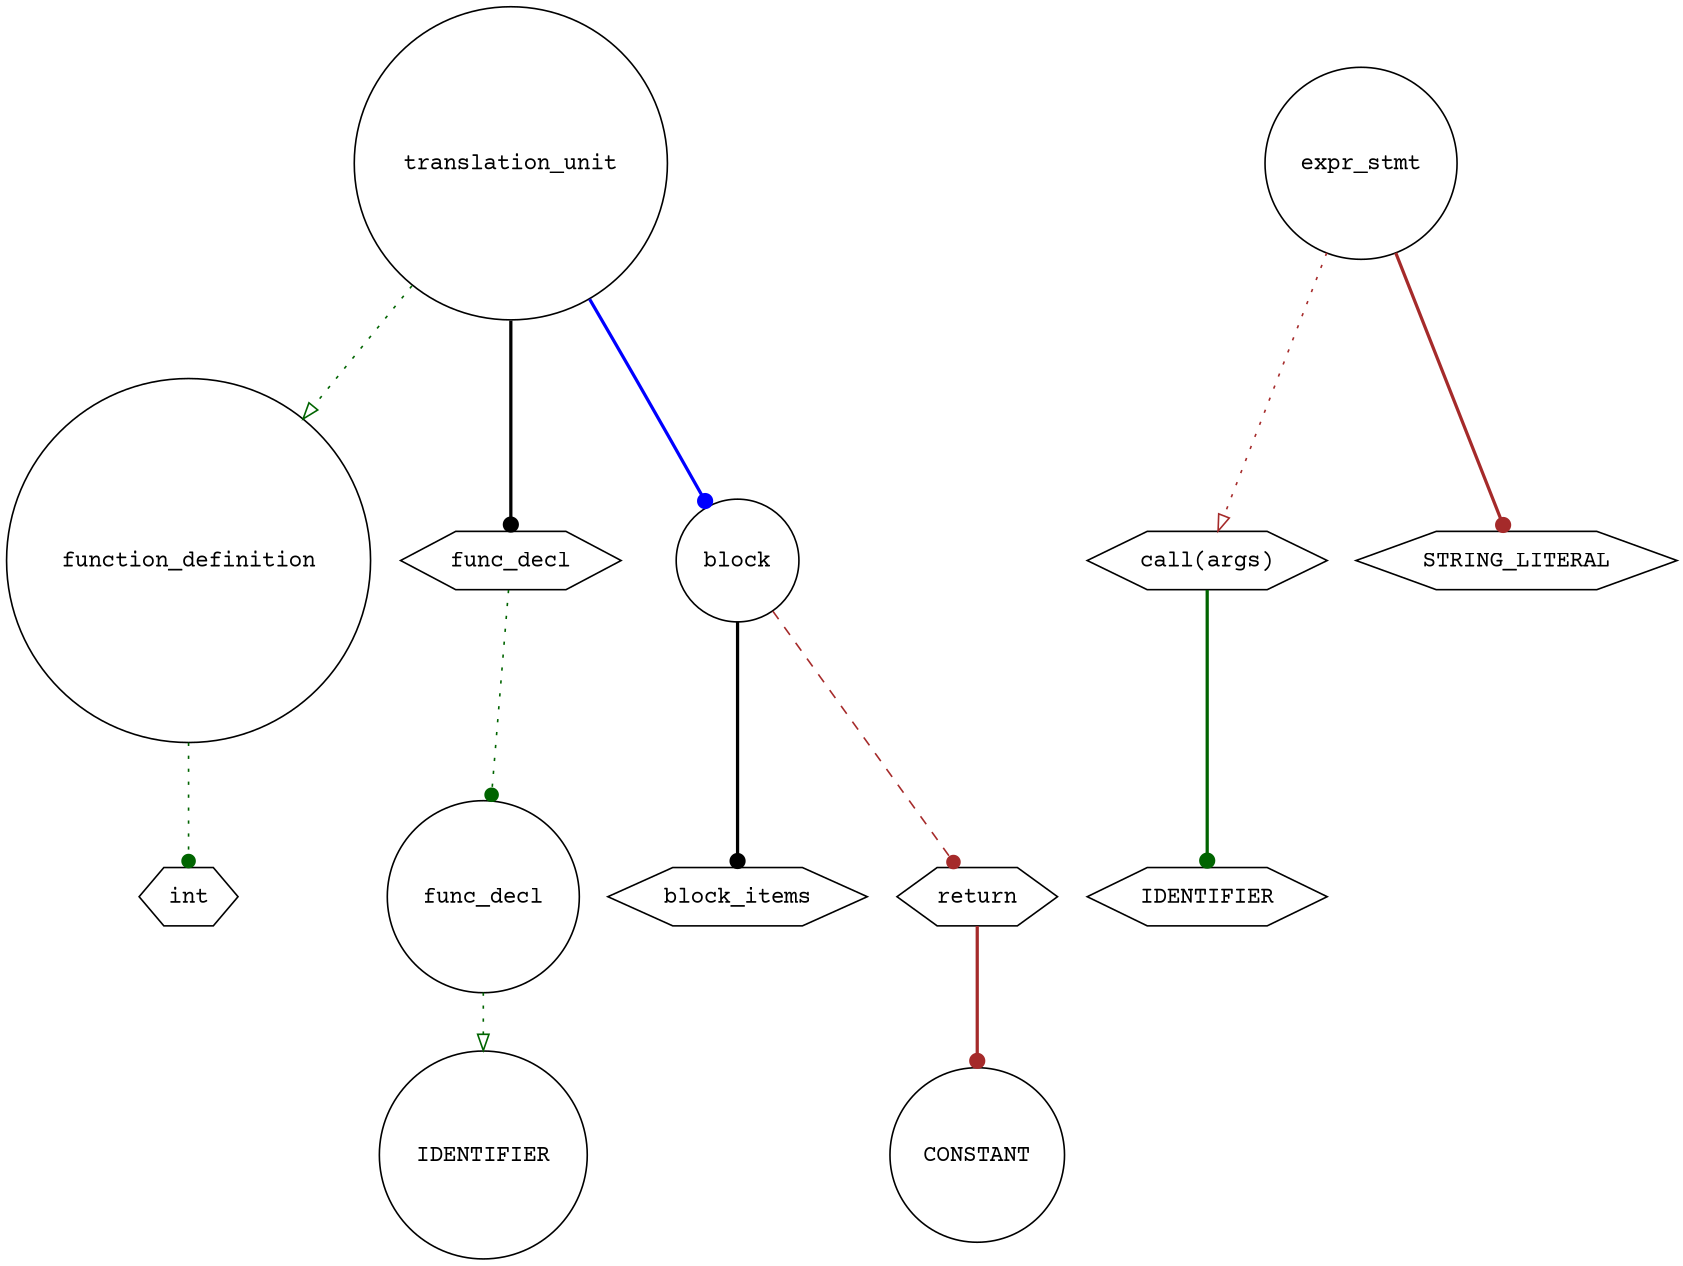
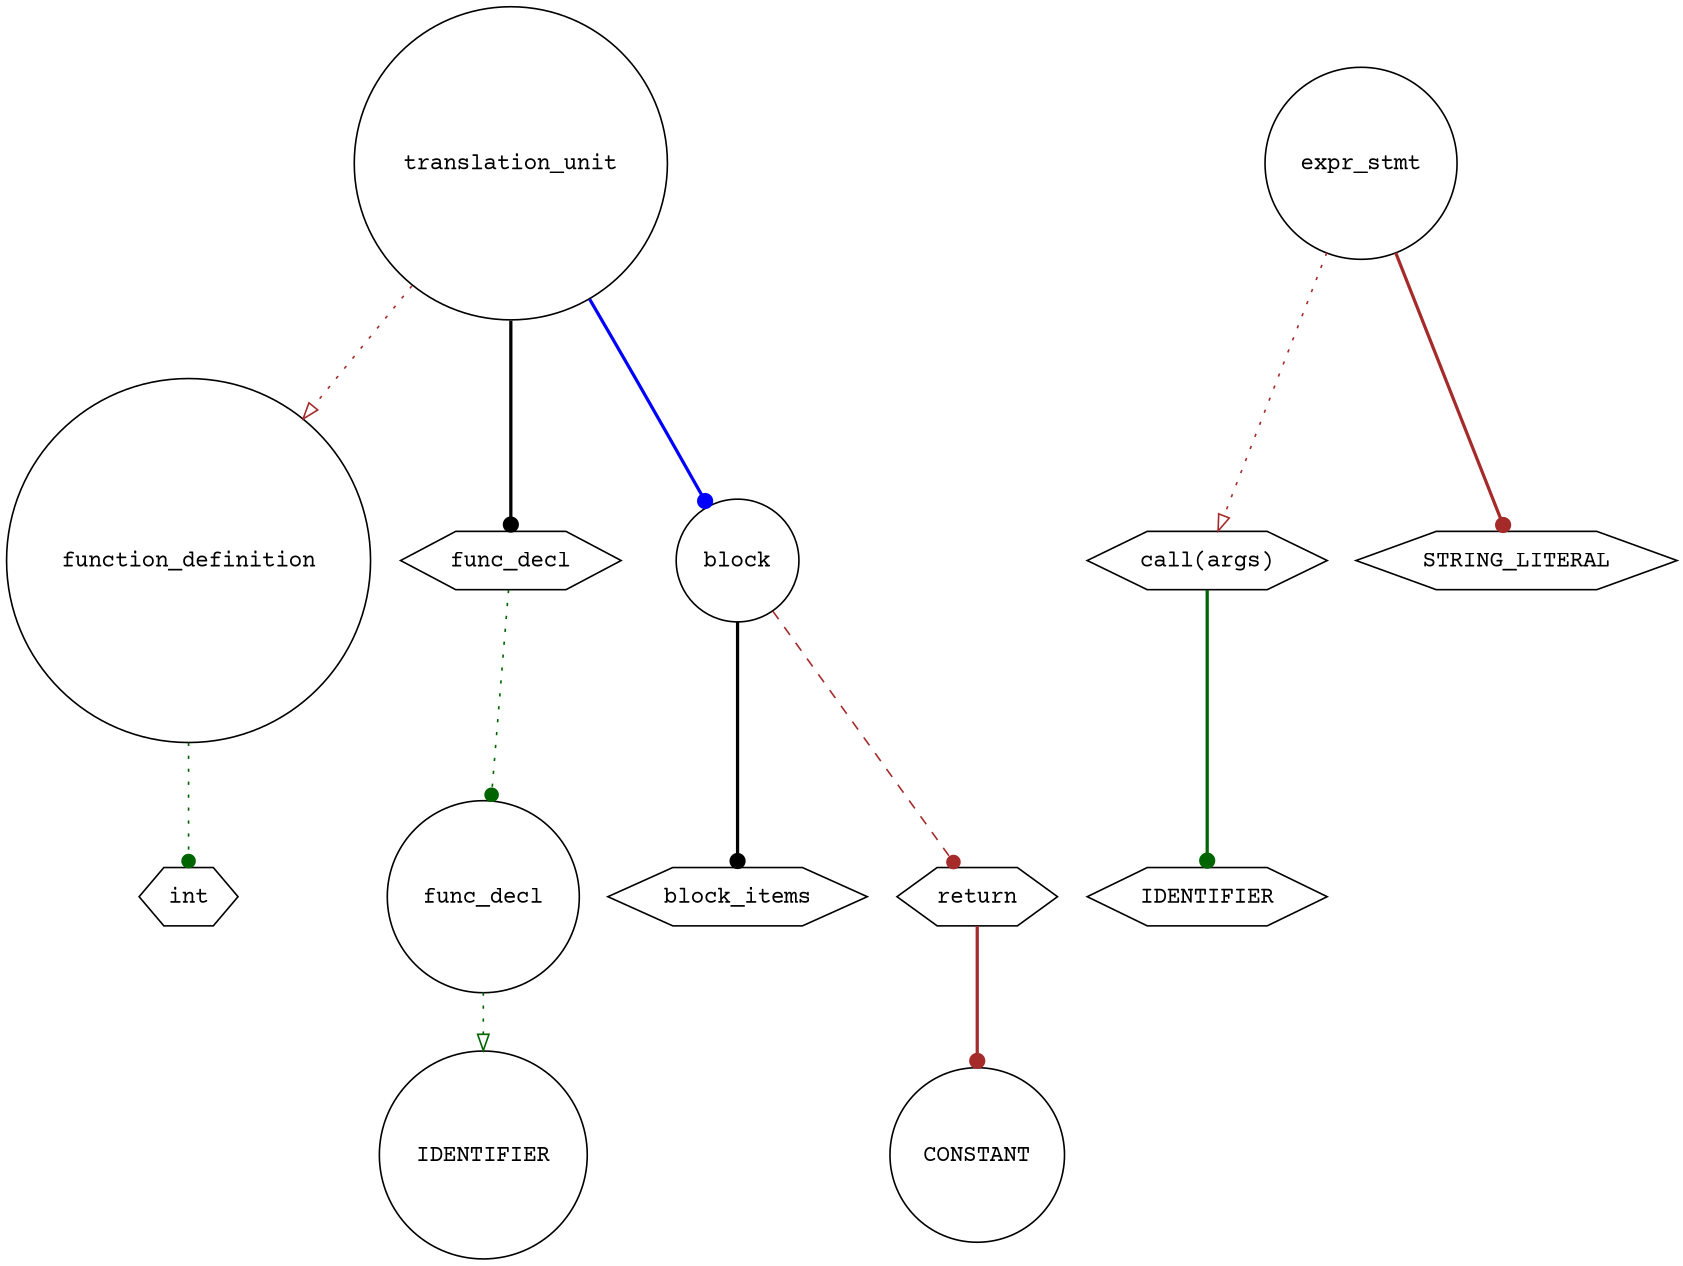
  digraph {
    fontname="Courier Prime"
    node [fontname="Courier Prime" shape=circle]
    edge [arrowhead=dot color=darkgreen fontname="Courier Prime" style=bold]
    n1 [label=translation_unit]
    n2 [label=function_definition]
    n3 [label=func_decl shape=hexagon]
    n4 [label=block]
    n5 [label=int shape=hexagon]
    n6 [label=func_decl]
    n7 [label=block_items shape=hexagon]
    n8 [label=return shape=hexagon]
    n9 [label=IDENTIFIER]
    n10 [label=CONSTANT]
    n11 [label=expr_stmt]
    n12 [label="call(args)" shape=hexagon]
    n13 [label=STRING_LITERAL shape=hexagon]
    n14 [label=IDENTIFIER shape=hexagon]
-   n1 -> n2 [arrowhead=onormal style=dotted]
+   n1 -> n2 [arrowhead=onormal color=brown style=dotted]
    n1 -> n3 [color=black]
    n1 -> n4 [color=blue]
    n2 -> n5 [style=dotted]
    n3 -> n6 [style=dotted]
    n4 -> n7 [color=black]
    n4 -> n8 [color=brown style=dashed]
    n6 -> n9 [arrowhead=onormal style=dotted]
    n8 -> n10 [color=brown]
    n11 -> n12 [arrowhead=onormal color=brown style=dotted]
    n11 -> n13 [color=brown]
    n12 -> n14
  }
